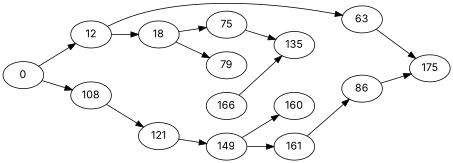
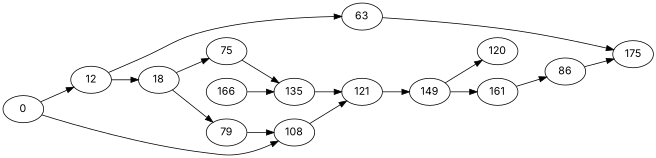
  digraph {
    fontname=Inter
    rankdir=LR
    node [fontname=Inter]
    edge [fontname=Inter]
    n1 [label=0]
    n2 [label=12]
    n3 [label=108]
    n4 [label=63]
    n5 [label=18]
    n6 [label=175]
    n7 [label=75]
    n8 [label=79]
    n9 [label=135]
    n10 [label=121]
    n11 [label=86]
    n12 [label=149]
-   n13 [label=160]
+   n13 [label=120]
    n14 [label=161]
    n15 [label=166]
    n1 -> n2
    n1 -> n3
    n2 -> n4
    n2 -> n5
    n3 -> n10
    n4 -> n6
    n5 -> n7
    n5 -> n8
    n7 -> n9
+   n8 -> n3
+   n9 -> n10
    n10 -> n12
    n11 -> n6
    n12 -> n13
    n12 -> n14
    n14 -> n11
    n15 -> n9
  }
